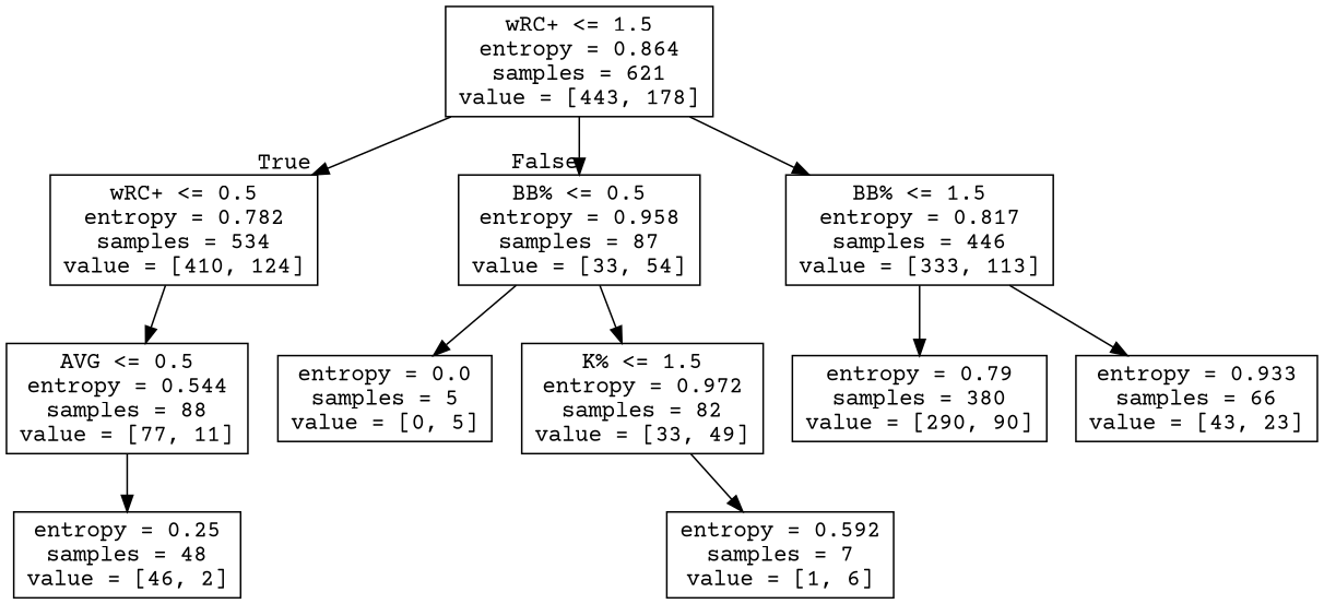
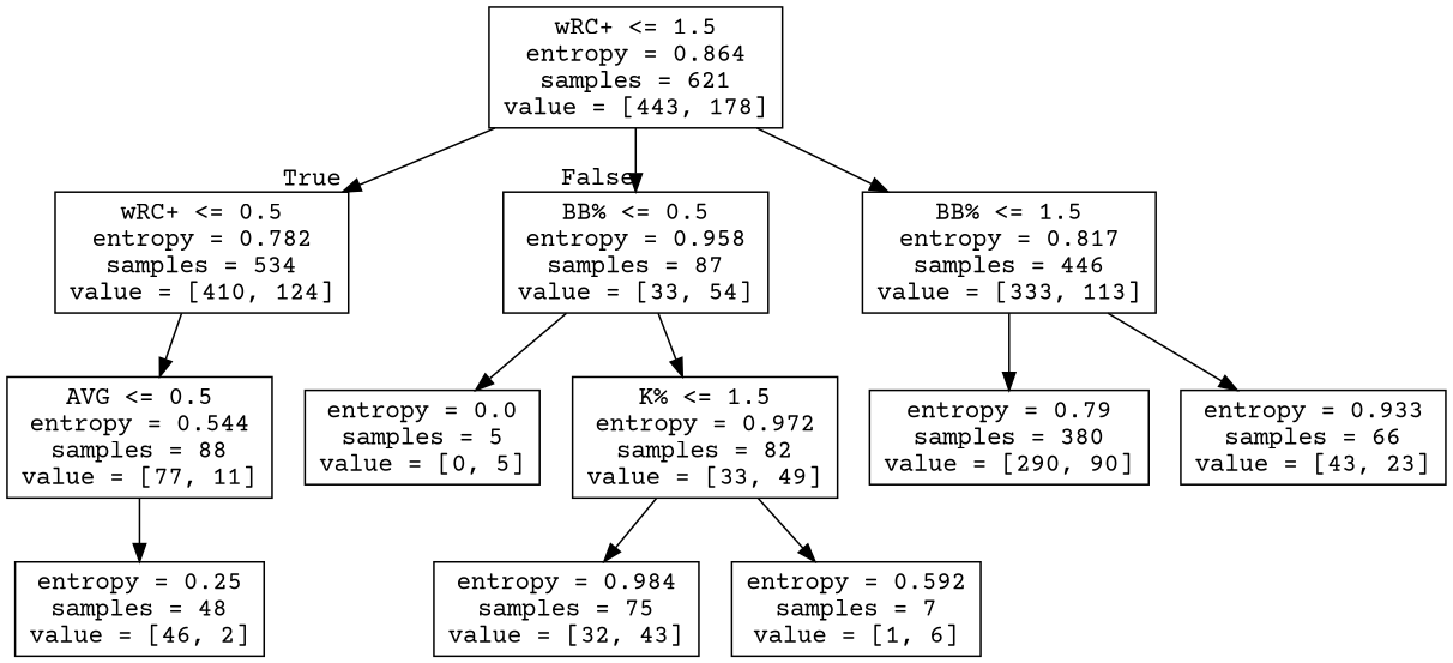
  digraph {
    fontname="Courier Prime"
    node [fontname="Courier Prime" shape=box]
    edge [fontname="Courier Prime"]
    n1 [label="wRC+ <= 1.5\nentropy = 0.864\nsamples = 621\nvalue = [443, 178]"]
    n2 [label="wRC+ <= 0.5\nentropy = 0.782\nsamples = 534\nvalue = [410, 124]"]
    n3 [label="BB% <= 0.5\nentropy = 0.958\nsamples = 87\nvalue = [33, 54]"]
    n4 [label="BB% <= 1.5\nentropy = 0.817\nsamples = 446\nvalue = [333, 113]"]
    n5 [label="AVG <= 0.5\nentropy = 0.544\nsamples = 88\nvalue = [77, 11]"]
    n6 [label="entropy = 0.0\nsamples = 5\nvalue = [0, 5]"]
    n7 [label="K% <= 1.5\nentropy = 0.972\nsamples = 82\nvalue = [33, 49]"]
    n8 [label="entropy = 0.25\nsamples = 48\nvalue = [46, 2]"]
    n9 [label="entropy = 0.79\nsamples = 380\nvalue = [290, 90]"]
    n10 [label="entropy = 0.933\nsamples = 66\nvalue = [43, 23]"]
+   n11 [label="entropy = 0.984\nsamples = 75\nvalue = [32, 43]"]
    n12 [label="entropy = 0.592\nsamples = 7\nvalue = [1, 6]"]
    n1 -> n2 [headlabel=True labelangle=45 labeldistance=2.5]
    n1 -> n3 [headlabel=False labelangle=-45 labeldistance=2.5]
    n1 -> n4
    n2 -> n5
    n3 -> n6
    n3 -> n7
    n4 -> n9
    n4 -> n10
    n5 -> n8
+   n7 -> n11
    n7 -> n12
  }
